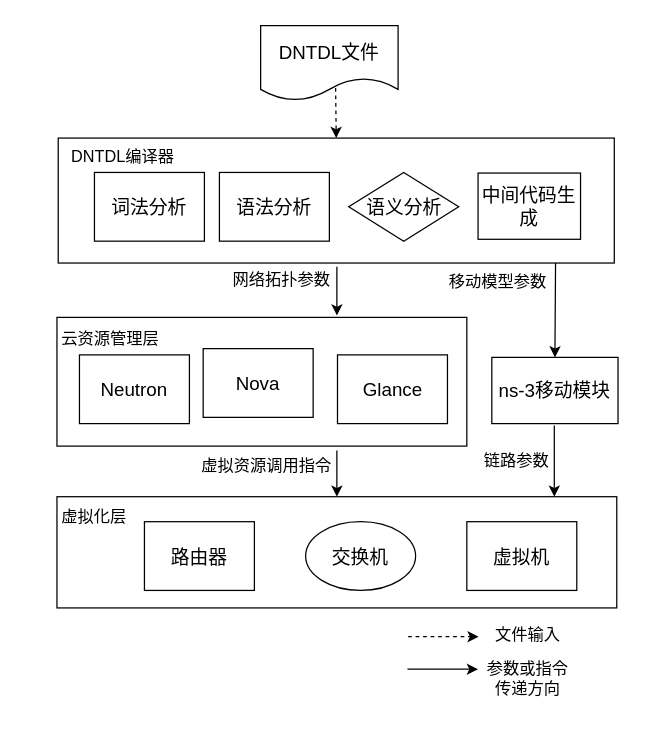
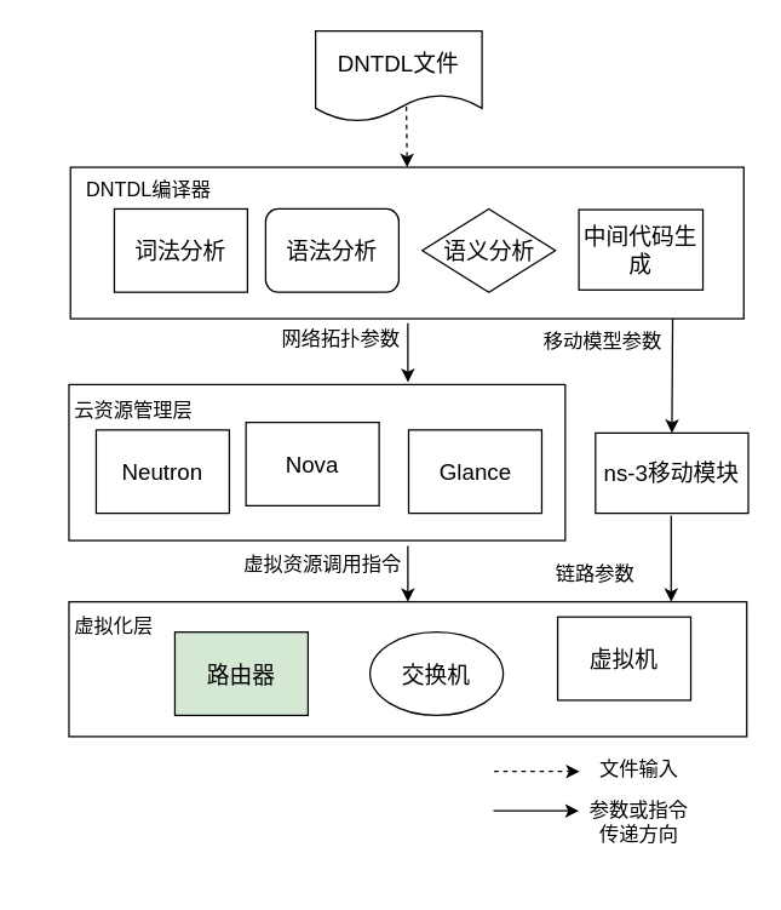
  <mxCell id="0" />
  <mxCell id="1" parent="0" />
  <mxCell id="2" value="&lt;font style=&quot;font-size: 15px&quot;&gt;DNTDL文件&lt;/font&gt;" style="shape=document;whiteSpace=wrap;html=1;boundedLbl=1;" parent="1" vertex="1"><mxGeometry x="208" y="20" width="110" height="60" as="geometry" /></mxCell>
  <mxCell id="3" style="rounded=0;orthogonalLoop=1;jettySize=auto;html=1;entryX=0.5;entryY=0;entryDx=0;entryDy=0;" parent="1" target="18" edge="1"><mxGeometry relative="1" as="geometry"><mxPoint x="453" y="285" as="targetPoint" /><mxPoint x="444" y="210" as="sourcePoint" /></mxGeometry></mxCell>
  <mxCell id="4" style="edgeStyle=none;rounded=0;orthogonalLoop=1;jettySize=auto;html=1;entryX=0.5;entryY=0;entryDx=0;entryDy=0;dashed=1;" parent="1" target="5" edge="1"><mxGeometry relative="1" as="geometry"><mxPoint x="268" y="70" as="sourcePoint" /><mxPoint x="303" y="70" as="targetPoint" /></mxGeometry></mxCell>
  <mxCell id="5" value="" style="rounded=0;whiteSpace=wrap;html=1;" parent="1" vertex="1"><mxGeometry x="46" y="110" width="445" height="100" as="geometry" /></mxCell>
  <mxCell id="6" value="&lt;font style=&quot;font-size: 13px&quot;&gt;移动模型参数&lt;/font&gt;" style="text;html=1;strokeColor=none;fillColor=none;align=center;verticalAlign=middle;whiteSpace=wrap;rounded=0;" parent="1" vertex="1"><mxGeometry x="343" y="215" width="110" height="20" as="geometry" /></mxCell>
  <mxCell id="7" value="" style="rounded=0;whiteSpace=wrap;html=1;" parent="1" vertex="1"><mxGeometry x="45" y="397" width="448" height="89" as="geometry" /></mxCell>
  <mxCell id="8" value="&lt;font style=&quot;font-size: 13px&quot;&gt;网络拓扑参数&lt;/font&gt;" style="text;html=1;strokeColor=none;fillColor=none;align=center;verticalAlign=middle;whiteSpace=wrap;rounded=0;" parent="1" vertex="1"><mxGeometry x="179.5" y="213" width="90" height="20" as="geometry" /></mxCell>
- <mxCell id="9" value="&lt;span style=&quot;font-size: 15px&quot;&gt;路由器&lt;/span&gt;" style="rounded=0;whiteSpace=wrap;html=1;" parent="1" vertex="1"><mxGeometry x="115" y="417" width="88" height="55" as="geometry" /></mxCell>
+ <mxCell id="9" value="&lt;span style=&quot;font-size: 15px&quot;&gt;路由器&lt;/span&gt;" style="rounded=0;whiteSpace=wrap;html=1;fillColor=#d5e8d4;" parent="1" vertex="1"><mxGeometry x="115" y="417" width="88" height="55" as="geometry" /></mxCell>
  <mxCell id="10" value="&lt;span style=&quot;font-size: 15px&quot;&gt;交换机&lt;/span&gt;" style="ellipse;whiteSpace=wrap;html=1;" parent="1" vertex="1"><mxGeometry x="244" y="417" width="88" height="55" as="geometry" /></mxCell>
- <mxCell id="11" value="&lt;span style=&quot;font-size: 15px&quot;&gt;虚拟机&lt;/span&gt;" style="rounded=0;whiteSpace=wrap;html=1;" parent="1" vertex="1"><mxGeometry x="373" y="417" width="88" height="55" as="geometry" /></mxCell>
- <mxCell id="12" value="&lt;font style=&quot;font-size: 13px&quot;&gt;链路参数&lt;/font&gt;" style="text;html=1;strokeColor=none;fillColor=none;align=center;verticalAlign=middle;whiteSpace=wrap;rounded=0;" parent="1" vertex="1"><mxGeometry x="357.5" y="358" width="110" height="20" as="geometry" /></mxCell>
+ <mxCell id="11" value="&lt;span style=&quot;font-size: 15px&quot;&gt;虚拟机&lt;/span&gt;" style="rounded=0;whiteSpace=wrap;html=1;" parent="1" vertex="1"><mxGeometry x="368" y="407" width="88" height="55" as="geometry" /></mxCell>
+ <mxCell id="12" value="&lt;font style=&quot;font-size: 13px&quot;&gt;链路参数&lt;/font&gt;" style="text;html=1;strokeColor=none;fillColor=none;align=center;verticalAlign=middle;whiteSpace=wrap;rounded=0;" parent="1" vertex="1"><mxGeometry x="337.5" y="368" width="110" height="20" as="geometry" /></mxCell>
  <mxCell id="13" value="&lt;font style=&quot;font-size: 13px&quot;&gt;DNTDL编译器&lt;/font&gt;" style="text;html=1;strokeColor=none;fillColor=none;align=center;verticalAlign=middle;whiteSpace=wrap;rounded=0;" parent="1" vertex="1"><mxGeometry x="43" y="90" width="110" height="70" as="geometry" /></mxCell>
  <mxCell id="14" value="&lt;span style=&quot;font-size: 15px&quot;&gt;词法分析&lt;/span&gt;" style="rounded=0;whiteSpace=wrap;html=1;" parent="1" vertex="1"><mxGeometry x="75" y="137.5" width="88" height="55" as="geometry" /></mxCell>
- <mxCell id="15" value="&lt;span style=&quot;font-size: 15px&quot;&gt;语法分析&lt;/span&gt;" style="rounded=0;whiteSpace=wrap;html=1;" parent="1" vertex="1"><mxGeometry x="175" y="137.5" width="88" height="55" as="geometry" /></mxCell>
+ <mxCell id="15" value="&lt;span style=&quot;font-size: 15px&quot;&gt;语法分析&lt;/span&gt;" style="whiteSpace=wrap;html=1;rounded=1;" parent="1" vertex="1"><mxGeometry x="175" y="137.5" width="88" height="55" as="geometry" /></mxCell>
  <mxCell id="16" value="&lt;span style=&quot;font-size: 15px&quot;&gt;中间代码生成&lt;/span&gt;" style="rounded=0;whiteSpace=wrap;html=1;" parent="1" vertex="1"><mxGeometry x="382" y="138" width="82" height="53" as="geometry" /></mxCell>
  <mxCell id="17" value="&lt;span style=&quot;font-size: 15px&quot;&gt;语义分析&lt;/span&gt;" style="rhombus;whiteSpace=wrap;html=1;" parent="1" vertex="1"><mxGeometry x="278.5" y="137.5" width="88" height="55" as="geometry" /></mxCell>
  <mxCell id="18" value="&lt;span style=&quot;font-size: 15px&quot;&gt;ns-3移动模块&lt;/span&gt;" style="rounded=0;whiteSpace=wrap;html=1;" parent="1" vertex="1"><mxGeometry x="393" y="285.5" width="101" height="53" as="geometry" /></mxCell>
  <mxCell id="19" value="" style="group" parent="1" vertex="1" connectable="0"><mxGeometry x="33" y="235" width="340" height="121.5" as="geometry" /></mxCell>
  <mxCell id="20" value="" style="rounded=0;whiteSpace=wrap;html=1;" parent="19" vertex="1"><mxGeometry x="12" y="18.5" width="328" height="103" as="geometry" /></mxCell>
  <mxCell id="21" value="&lt;font style=&quot;font-size: 15px&quot;&gt;Nova&lt;/font&gt;" style="rounded=0;whiteSpace=wrap;html=1;" parent="19" vertex="1"><mxGeometry x="129" y="43.5" width="88" height="55" as="geometry" /></mxCell>
  <mxCell id="22" value="&lt;font style=&quot;font-size: 13px&quot;&gt;云资源管理层&lt;/font&gt;" style="text;html=1;strokeColor=none;fillColor=none;align=center;verticalAlign=middle;whiteSpace=wrap;rounded=0;" parent="19" vertex="1"><mxGeometry width="110" height="70" as="geometry" /></mxCell>
  <mxCell id="23" value="&lt;font style=&quot;font-size: 15px&quot;&gt;Glance&lt;/font&gt;" style="rounded=0;whiteSpace=wrap;html=1;" parent="19" vertex="1"><mxGeometry x="236.5" y="48.5" width="88" height="55" as="geometry" /></mxCell>
  <mxCell id="24" value="&lt;span style=&quot;font-size: 15px&quot;&gt;Neutron&lt;/span&gt;" style="rounded=0;whiteSpace=wrap;html=1;" parent="19" vertex="1"><mxGeometry x="30" y="48.5" width="88" height="55" as="geometry" /></mxCell>
  <mxCell id="25" value="&lt;font style=&quot;font-size: 13px&quot;&gt;虚拟化层&lt;/font&gt;" style="text;html=1;strokeColor=none;fillColor=none;align=center;verticalAlign=middle;whiteSpace=wrap;rounded=0;" parent="1" vertex="1"><mxGeometry x="20" y="378" width="110" height="70" as="geometry" /></mxCell>
  <mxCell id="26" style="rounded=0;orthogonalLoop=1;jettySize=auto;html=1;entryX=0.5;entryY=0;entryDx=0;entryDy=0;" parent="1" target="7" edge="1"><mxGeometry relative="1" as="geometry"><mxPoint x="269" y="360" as="sourcePoint" /><mxPoint x="232.5" y="400.5" as="targetPoint" /></mxGeometry></mxCell>
  <mxCell id="27" style="rounded=0;orthogonalLoop=1;jettySize=auto;html=1;entryX=0.5;entryY=0;entryDx=0;entryDy=0;" parent="1" edge="1"><mxGeometry relative="1" as="geometry"><mxPoint x="443" y="340" as="sourcePoint" /><mxPoint x="443" y="397" as="targetPoint" /></mxGeometry></mxCell>
  <mxCell id="28" value="&lt;font style=&quot;font-size: 13px&quot;&gt;虚拟资源调用指令&lt;/font&gt;" style="text;html=1;strokeColor=none;fillColor=none;align=center;verticalAlign=middle;whiteSpace=wrap;rounded=0;" parent="1" vertex="1"><mxGeometry x="158" y="362" width="110" height="20" as="geometry" /></mxCell>
  <mxCell id="29" style="rounded=0;orthogonalLoop=1;jettySize=auto;html=1;entryX=0.683;entryY=-0.015;entryDx=0;entryDy=0;entryPerimeter=0;" parent="1" target="20" edge="1"><mxGeometry relative="1" as="geometry"><mxPoint x="269" y="213" as="sourcePoint" /><mxPoint x="269" y="250" as="targetPoint" /></mxGeometry></mxCell>
  <mxCell id="30" value="" style="endArrow=classic;html=1;dashed=1;" parent="1" edge="1"><mxGeometry width="50" height="50" relative="1" as="geometry"><mxPoint x="326" y="509" as="sourcePoint" /><mxPoint x="382.5" y="509" as="targetPoint" /></mxGeometry></mxCell>
  <mxCell id="31" value="" style="endArrow=classic;html=1;" parent="1" edge="1"><mxGeometry width="50" height="50" relative="1" as="geometry"><mxPoint x="325.5" y="535" as="sourcePoint" /><mxPoint x="382" y="535" as="targetPoint" /></mxGeometry></mxCell>
  <mxCell id="32" value="&lt;font style=&quot;font-size: 13px&quot;&gt;文件输入&lt;/font&gt;" style="text;html=1;strokeColor=none;fillColor=none;align=center;verticalAlign=middle;whiteSpace=wrap;rounded=0;" parent="1" vertex="1"><mxGeometry x="366.5" y="472" width="110" height="70" as="geometry" /></mxCell>
  <mxCell id="33" value="&lt;font style=&quot;font-size: 13px&quot;&gt;参数或指令传递方向&lt;/font&gt;" style="text;html=1;strokeColor=none;fillColor=none;align=center;verticalAlign=middle;whiteSpace=wrap;rounded=0;" parent="1" vertex="1"><mxGeometry x="384" y="505" width="76" height="74" as="geometry" /></mxCell>
